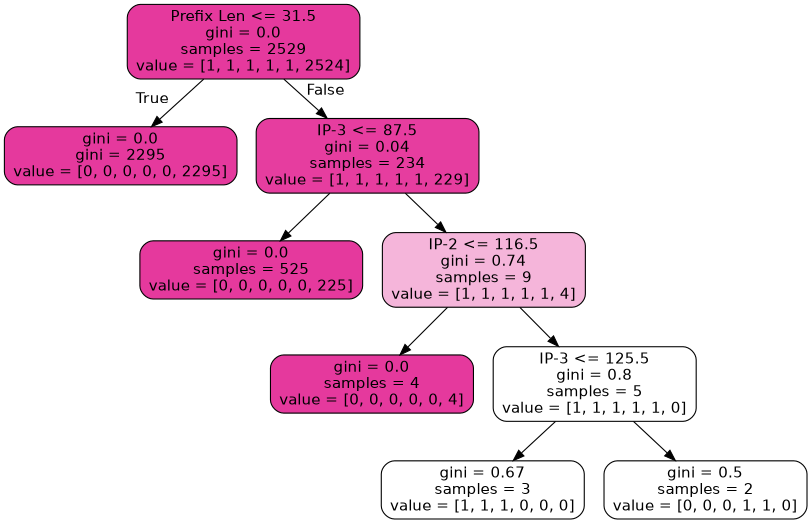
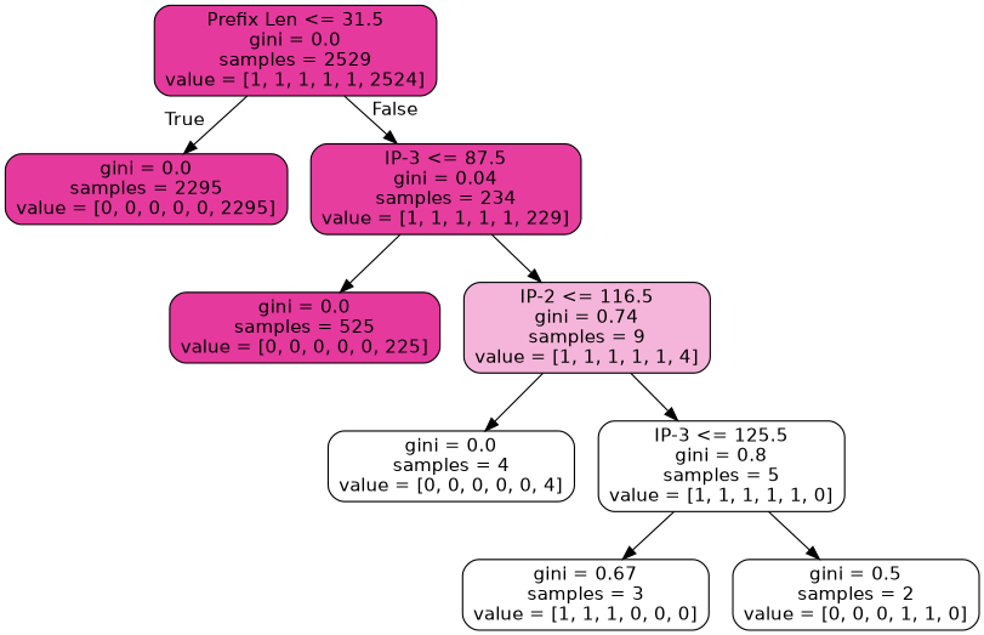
  digraph {
    node [color=black fillcolor="#e5399d" fontname=helvetica shape=box style="filled, rounded"]
    edge [fontname=helvetica]
    n1 [label="Prefix Len <= 31.5\ngini = 0.0\nsamples = 2529\nvalue = [1, 1, 1, 1, 1, 2524]"]
-   n2 [label="gini = 0.0\ngini = 2295\nvalue = [0, 0, 0, 0, 0, 2295]"]
+   n2 [label="gini = 0.0\nsamples = 2295\nvalue = [0, 0, 0, 0, 0, 2295]"]
    n3 [fillcolor="#e63d9f" label="IP-3 <= 87.5\ngini = 0.04\nsamples = 234\nvalue = [1, 1, 1, 1, 1, 229]"]
    n4 [label="gini = 0.0\nsamples = 525\nvalue = [0, 0, 0, 0, 0, 225]"]
    n5 [fillcolor="#f5b5da" label="IP-2 <= 116.5\ngini = 0.74\nsamples = 9\nvalue = [1, 1, 1, 1, 1, 4]"]
-   n6 [label="gini = 0.0\nsamples = 4\nvalue = [0, 0, 0, 0, 0, 4]"]
+   n6 [fillcolor="#ffffff" label="gini = 0.0\nsamples = 4\nvalue = [0, 0, 0, 0, 0, 4]"]
    n7 [fillcolor="#ffffff" label="IP-3 <= 125.5\ngini = 0.8\nsamples = 5\nvalue = [1, 1, 1, 1, 1, 0]"]
    n8 [fillcolor="#ffffff" label="gini = 0.67\nsamples = 3\nvalue = [1, 1, 1, 0, 0, 0]"]
    n9 [fillcolor="#ffffff" label="gini = 0.5\nsamples = 2\nvalue = [0, 0, 0, 1, 1, 0]"]
    n1 -> n2 [headlabel=True labelangle=45 labeldistance=2.5]
    n1 -> n3 [headlabel=False labelangle=-45 labeldistance=2.5]
    n3 -> n4
    n3 -> n5
    n5 -> n6
    n5 -> n7
    n7 -> n8
    n7 -> n9
  }
